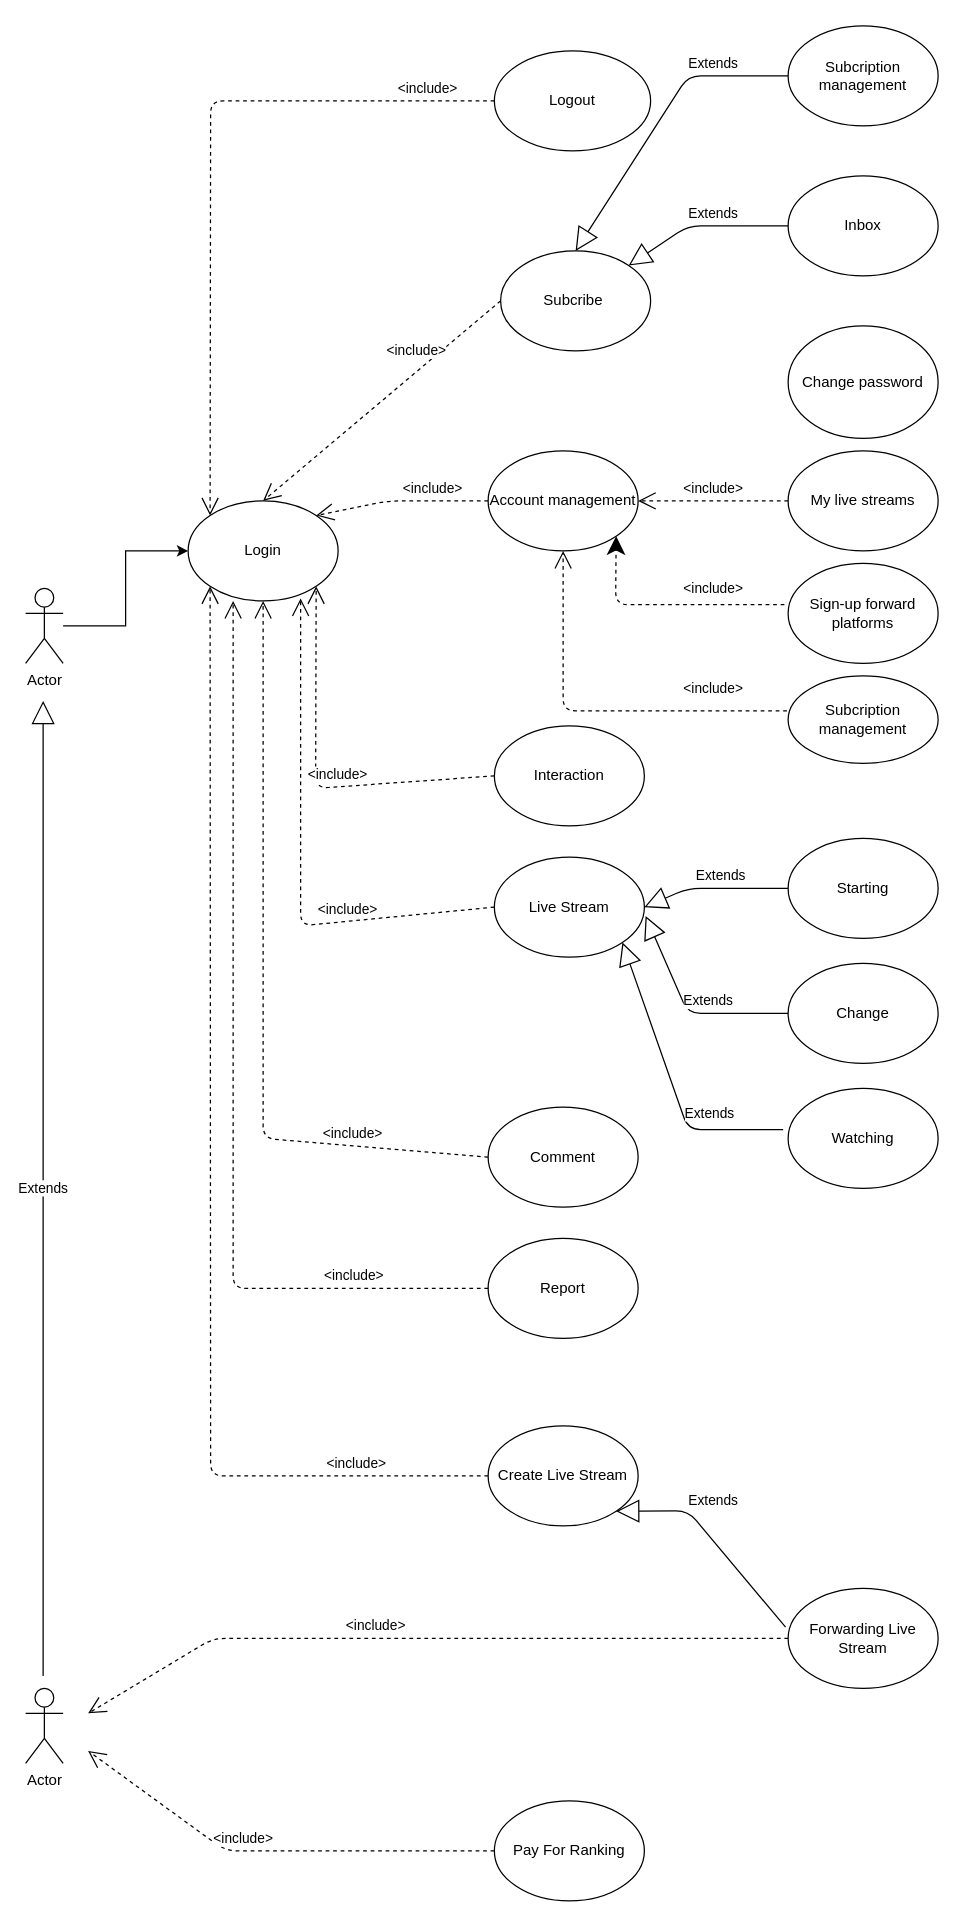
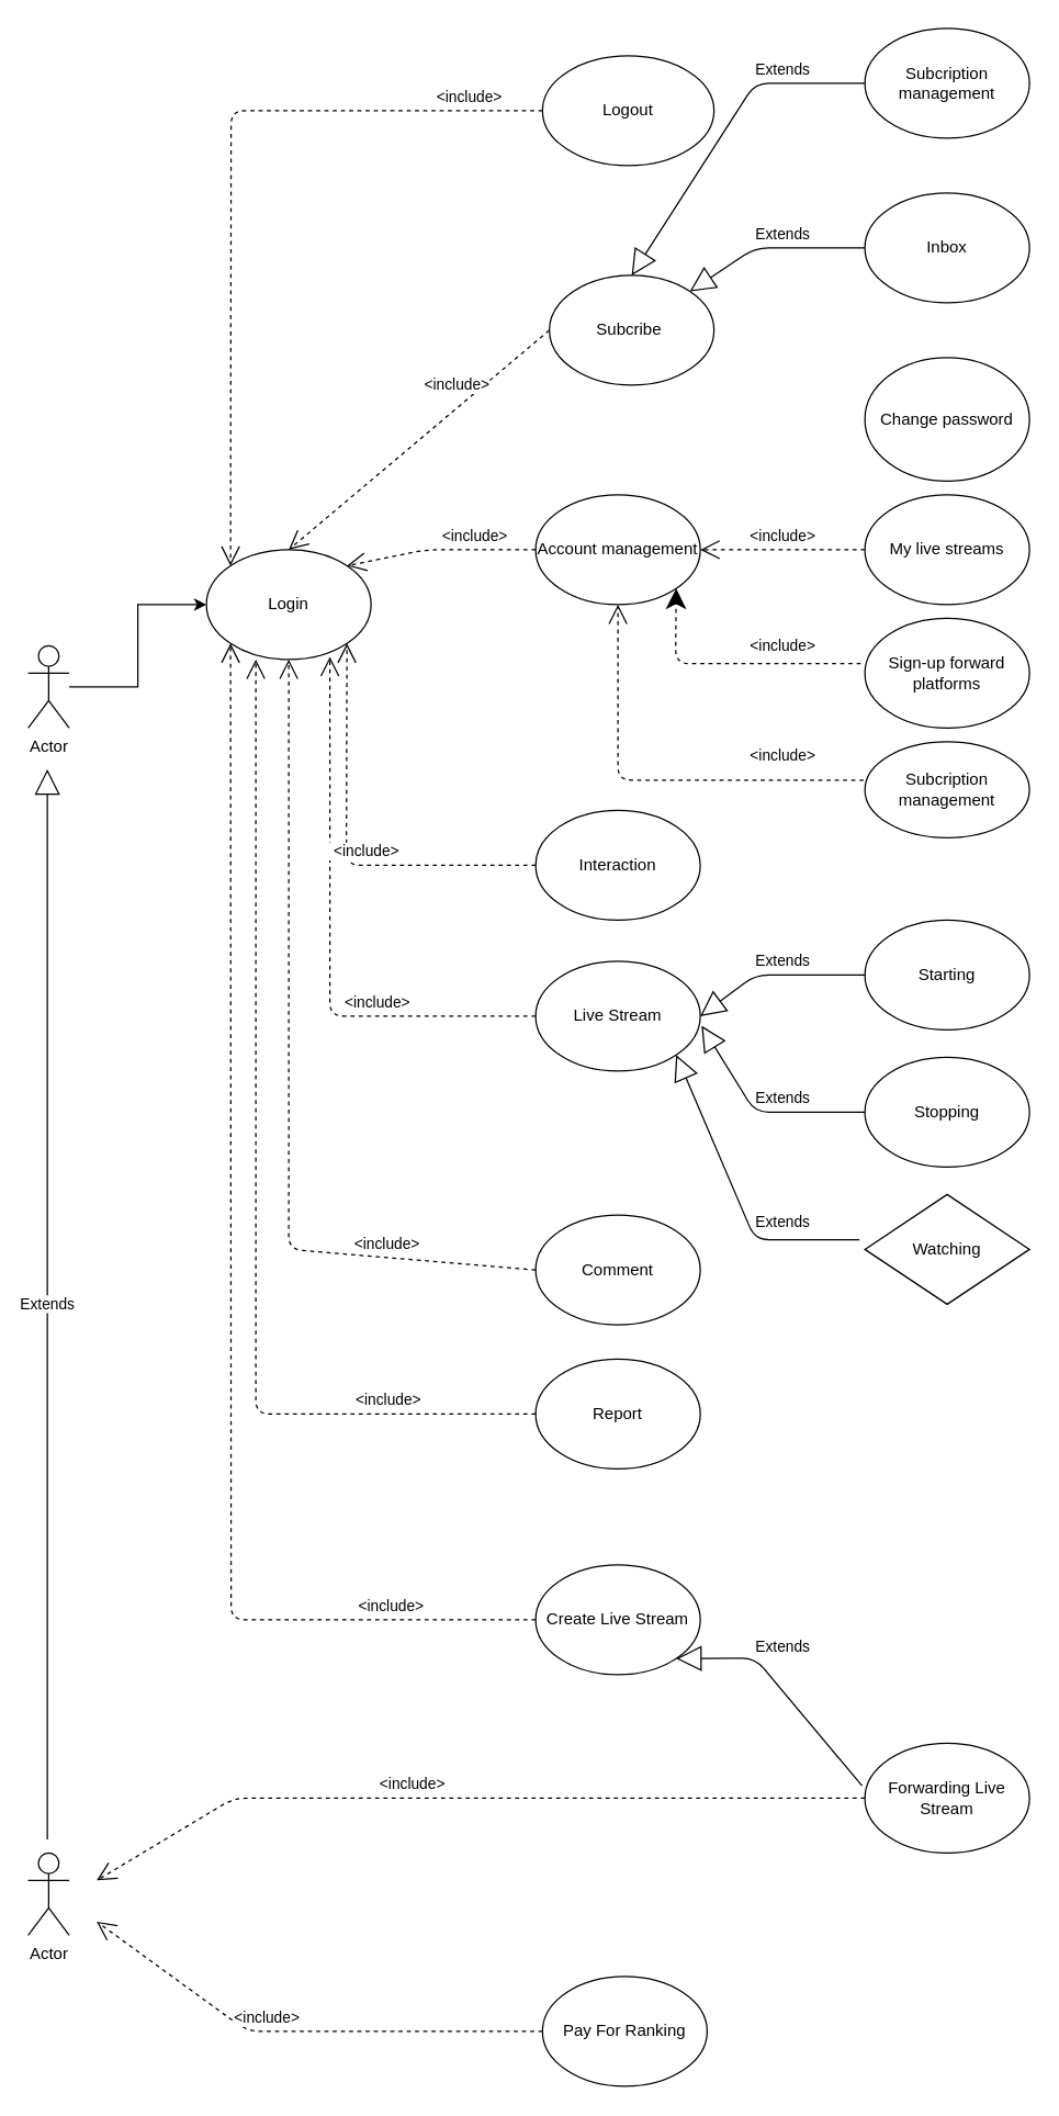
  <mxCell id="0" />
  <mxCell id="1" parent="0" />
  <mxCell id="2" value="Login" style="ellipse;whiteSpace=wrap;html=1;" vertex="1" parent="1"><mxGeometry x="150" y="400" width="120" height="80" as="geometry" /></mxCell>
  <mxCell id="3" value="Account management" style="ellipse;whiteSpace=wrap;html=1;" vertex="1" parent="1"><mxGeometry x="390" y="360" width="120" height="80" as="geometry" /></mxCell>
  <mxCell id="4" value="Subcribe&amp;nbsp;" style="ellipse;whiteSpace=wrap;html=1;" vertex="1" parent="1"><mxGeometry x="400" y="200" width="120" height="80" as="geometry" /></mxCell>
  <mxCell id="5" value="Create Live Stream" style="ellipse;whiteSpace=wrap;html=1;" vertex="1" parent="1"><mxGeometry x="390" y="1140" width="120" height="80" as="geometry" /></mxCell>
- <mxCell id="6" value="Live Stream" style="ellipse;whiteSpace=wrap;html=1;" vertex="1" parent="1"><mxGeometry x="395" y="685" width="120" height="80" as="geometry" /></mxCell>
+ <mxCell id="6" value="Live Stream" style="ellipse;whiteSpace=wrap;html=1;" vertex="1" parent="1"><mxGeometry x="390" y="700" width="120" height="80" as="geometry" /></mxCell>
  <mxCell id="7" value="Comment" style="ellipse;whiteSpace=wrap;html=1;" vertex="1" parent="1"><mxGeometry x="390" y="885" width="120" height="80" as="geometry" /></mxCell>
  <mxCell id="8" value="Report" style="ellipse;whiteSpace=wrap;html=1;" vertex="1" parent="1"><mxGeometry x="390" y="990" width="120" height="80" as="geometry" /></mxCell>
- <mxCell id="9" value="Interaction" style="ellipse;whiteSpace=wrap;html=1;" vertex="1" parent="1"><mxGeometry x="395" y="580" width="120" height="80" as="geometry" /></mxCell>
+ <mxCell id="9" value="Interaction" style="ellipse;whiteSpace=wrap;html=1;" vertex="1" parent="1"><mxGeometry x="390" y="590" width="120" height="80" as="geometry" /></mxCell>
  <mxCell id="10" value="Change password" style="ellipse;whiteSpace=wrap;html=1;" vertex="1" parent="1"><mxGeometry x="630" y="260" width="120" height="90" as="geometry" /></mxCell>
  <mxCell id="11" style="edgeStyle=orthogonalEdgeStyle;rounded=0;orthogonalLoop=1;jettySize=auto;html=1;entryX=0;entryY=0.5;entryDx=0;entryDy=0;" edge="1" parent="1" source="12" target="2"><mxGeometry relative="1" as="geometry" /></mxCell>
  <mxCell id="12" value="Actor" style="shape=umlActor;verticalLabelPosition=bottom;labelBackgroundColor=#ffffff;verticalAlign=top;html=1;" vertex="1" parent="1"><mxGeometry x="20" y="470" width="30" height="60" as="geometry" /></mxCell>
  <mxCell id="13" value="&amp;nbsp;&amp;lt;include&amp;gt;" style="endArrow=open;endSize=12;dashed=1;html=1;exitX=0;exitY=0.5;exitDx=0;exitDy=0;entryX=1;entryY=0;entryDx=0;entryDy=0;" edge="1" parent="1" source="3" target="2"><mxGeometry x="-0.338" y="-10" width="160" relative="1" as="geometry"><mxPoint x="80" y="680" as="sourcePoint" /><mxPoint x="240" y="680" as="targetPoint" /><Array as="points"><mxPoint x="310" y="400" /></Array><mxPoint as="offset" /></mxGeometry></mxCell>
  <mxCell id="14" value="&amp;nbsp;&amp;lt;include&amp;gt;" style="endArrow=open;endSize=12;dashed=1;html=1;exitX=0;exitY=0.5;exitDx=0;exitDy=0;entryX=0.5;entryY=0;entryDx=0;entryDy=0;" edge="1" parent="1" source="4" target="2"><mxGeometry x="-0.373" y="-14" width="160" relative="1" as="geometry"><mxPoint x="365" y="450" as="sourcePoint" /><mxPoint x="280" y="510" as="targetPoint" /><mxPoint as="offset" /><Array as="points" /></mxGeometry></mxCell>
  <mxCell id="15" value="&amp;nbsp;&amp;lt;include&amp;gt;" style="endArrow=open;endSize=12;dashed=1;html=1;exitX=0;exitY=0.5;exitDx=0;exitDy=0;entryX=0;entryY=1;entryDx=0;entryDy=0;" edge="1" parent="1" source="5" target="2"><mxGeometry x="-0.771" y="-10" width="160" relative="1" as="geometry"><mxPoint x="375" y="460" as="sourcePoint" /><mxPoint x="10" y="600" as="targetPoint" /><mxPoint as="offset" /><Array as="points"><mxPoint x="168" y="1180" /></Array></mxGeometry></mxCell>
  <mxCell id="16" value="&amp;nbsp;&amp;lt;include&amp;gt;" style="endArrow=open;endSize=12;dashed=1;html=1;exitX=0;exitY=0.5;exitDx=0;exitDy=0;entryX=0.75;entryY=0.975;entryDx=0;entryDy=0;entryPerimeter=0;" edge="1" parent="1" source="6" target="2"><mxGeometry x="-0.432" y="-10" width="160" relative="1" as="geometry"><mxPoint x="385" y="470" as="sourcePoint" /><mxPoint x="300" y="530" as="targetPoint" /><mxPoint as="offset" /><Array as="points"><mxPoint x="240" y="740" /></Array></mxGeometry></mxCell>
  <mxCell id="17" value="&amp;nbsp;&amp;lt;include&amp;gt;" style="endArrow=open;endSize=12;dashed=1;html=1;exitX=0;exitY=0.5;exitDx=0;exitDy=0;entryX=0.5;entryY=1;entryDx=0;entryDy=0;" edge="1" parent="1" source="7" target="2"><mxGeometry x="-0.636" y="-10" width="160" relative="1" as="geometry"><mxPoint x="395" y="480" as="sourcePoint" /><mxPoint x="310" y="540" as="targetPoint" /><mxPoint as="offset" /><Array as="points"><mxPoint x="210" y="910" /></Array></mxGeometry></mxCell>
  <mxCell id="18" value="&amp;nbsp;&amp;lt;include&amp;gt;" style="endArrow=open;endSize=12;dashed=1;html=1;exitX=0;exitY=0.5;exitDx=0;exitDy=0;entryX=0.3;entryY=1;entryDx=0;entryDy=0;entryPerimeter=0;" edge="1" parent="1" source="8" target="2"><mxGeometry x="-0.712" y="-10" width="160" relative="1" as="geometry"><mxPoint x="405" y="490" as="sourcePoint" /><mxPoint x="150" y="590" as="targetPoint" /><mxPoint as="offset" /><Array as="points"><mxPoint x="186" y="1030" /></Array></mxGeometry></mxCell>
  <mxCell id="19" value="&amp;nbsp;&amp;lt;include&amp;gt;" style="endArrow=open;endSize=12;dashed=1;html=1;exitX=0;exitY=0.5;exitDx=0;exitDy=0;entryX=1;entryY=1;entryDx=0;entryDy=0;" edge="1" parent="1" source="9" target="2"><mxGeometry x="-0.166" y="-10" width="160" relative="1" as="geometry"><mxPoint x="415" y="500" as="sourcePoint" /><mxPoint x="330" y="560" as="targetPoint" /><mxPoint as="offset" /><Array as="points"><mxPoint x="252" y="630" /></Array></mxGeometry></mxCell>
  <mxCell id="20" value="My live streams" style="ellipse;whiteSpace=wrap;html=1;" vertex="1" parent="1"><mxGeometry x="630" y="360" width="120" height="80" as="geometry" /></mxCell>
  <mxCell id="21" value="Sign-up forward platforms" style="ellipse;whiteSpace=wrap;html=1;" vertex="1" parent="1"><mxGeometry x="630" y="450" width="120" height="80" as="geometry" /></mxCell>
  <mxCell id="22" value="Subcription management" style="ellipse;whiteSpace=wrap;html=1;" vertex="1" parent="1"><mxGeometry x="630" y="540" width="120" height="70" as="geometry" /></mxCell>
  <mxCell id="23" value="Subcription management" style="ellipse;whiteSpace=wrap;html=1;" vertex="1" parent="1"><mxGeometry x="630" y="20" width="120" height="80" as="geometry" /></mxCell>
  <mxCell id="24" value="Inbox" style="ellipse;whiteSpace=wrap;html=1;" vertex="1" parent="1"><mxGeometry x="630" y="140" width="120" height="80" as="geometry" /></mxCell>
  <mxCell id="25" value="&amp;lt;include&amp;gt;" style="endArrow=open;endSize=12;dashed=1;html=1;exitX=0;exitY=0.5;exitDx=0;exitDy=0;entryX=1;entryY=0.5;entryDx=0;entryDy=0;" edge="1" parent="1" source="20" target="3"><mxGeometry y="-10" width="160" relative="1" as="geometry"><mxPoint x="640" y="315" as="sourcePoint" /><mxPoint x="502.426" y="381.716" as="targetPoint" /><Array as="points" /><mxPoint as="offset" /></mxGeometry></mxCell>
  <mxCell id="26" value="&amp;lt;include&amp;gt;" style="endArrow=classic;endSize=12;dashed=1;html=1;exitX=-0.025;exitY=0.413;exitDx=0;exitDy=0;entryX=1;entryY=1;entryDx=0;entryDy=0;exitPerimeter=0;" edge="1" parent="1" source="21" target="3"><mxGeometry x="0.567" y="-78" width="160" relative="1" as="geometry"><mxPoint x="650" y="325" as="sourcePoint" /><mxPoint x="512.426" y="391.716" as="targetPoint" /><Array as="points"><mxPoint x="492" y="483" /></Array><mxPoint as="offset" /></mxGeometry></mxCell>
  <mxCell id="27" value="&amp;lt;include&amp;gt;" style="endArrow=open;endSize=12;dashed=1;html=1;exitX=-0.008;exitY=0.4;exitDx=0;exitDy=0;entryX=0.5;entryY=1;entryDx=0;entryDy=0;exitPerimeter=0;" edge="1" parent="1" source="22" target="3"><mxGeometry x="-0.615" y="-18" width="160" relative="1" as="geometry"><mxPoint x="660" y="335" as="sourcePoint" /><mxPoint x="522.426" y="401.716" as="targetPoint" /><Array as="points"><mxPoint x="450" y="568" /></Array><mxPoint as="offset" /></mxGeometry></mxCell>
  <mxCell id="28" value="Extends" style="endArrow=block;endSize=16;endFill=0;html=1;entryX=0.5;entryY=0;entryDx=0;entryDy=0;exitX=0;exitY=0.5;exitDx=0;exitDy=0;" edge="1" parent="1" source="23" target="4"><mxGeometry x="-0.513" y="-10" width="160" relative="1" as="geometry"><mxPoint x="300" y="40" as="sourcePoint" /><mxPoint x="460" y="40" as="targetPoint" /><Array as="points"><mxPoint x="550" y="60" /></Array><mxPoint as="offset" /></mxGeometry></mxCell>
  <mxCell id="29" value="Extends" style="endArrow=block;endSize=16;endFill=0;html=1;exitX=0;exitY=0.5;exitDx=0;exitDy=0;entryX=1;entryY=0;entryDx=0;entryDy=0;" edge="1" parent="1" source="24" target="4"><mxGeometry x="-0.125" y="-10" width="160" relative="1" as="geometry"><mxPoint x="320" y="130" as="sourcePoint" /><mxPoint x="480" y="130" as="targetPoint" /><Array as="points"><mxPoint x="550" y="180" /></Array><mxPoint as="offset" /></mxGeometry></mxCell>
  <mxCell id="30" value="Starting" style="ellipse;whiteSpace=wrap;html=1;" vertex="1" parent="1"><mxGeometry x="630" y="670" width="120" height="80" as="geometry" /></mxCell>
- <mxCell id="31" value="Change" style="ellipse;whiteSpace=wrap;html=1;" vertex="1" parent="1"><mxGeometry x="630" y="770" width="120" height="80" as="geometry" /></mxCell>
+ <mxCell id="31" value="Stopping" style="ellipse;whiteSpace=wrap;html=1;" vertex="1" parent="1"><mxGeometry x="630" y="770" width="120" height="80" as="geometry" /></mxCell>
  <mxCell id="32" value="Extends" style="endArrow=block;endSize=16;endFill=0;html=1;entryX=1;entryY=0.5;entryDx=0;entryDy=0;exitX=0;exitY=0.5;exitDx=0;exitDy=0;" edge="1" parent="1" source="30" target="6"><mxGeometry x="-0.077" y="-10" width="160" relative="1" as="geometry"><mxPoint x="490" y="700" as="sourcePoint" /><mxPoint x="650" y="700" as="targetPoint" /><Array as="points"><mxPoint x="550" y="710" /></Array><mxPoint as="offset" /></mxGeometry></mxCell>
  <mxCell id="33" value="Extends" style="endArrow=block;endSize=16;endFill=0;html=1;entryX=1.008;entryY=0.588;entryDx=0;entryDy=0;entryPerimeter=0;exitX=0;exitY=0.5;exitDx=0;exitDy=0;" edge="1" parent="1" source="31" target="6"><mxGeometry x="-0.221" y="-10" width="160" relative="1" as="geometry"><mxPoint x="420" y="820" as="sourcePoint" /><mxPoint x="580" y="820" as="targetPoint" /><Array as="points"><mxPoint x="550" y="810" /></Array><mxPoint as="offset" /></mxGeometry></mxCell>
  <mxCell id="34" value="Forwarding Live Stream" style="ellipse;whiteSpace=wrap;html=1;" vertex="1" parent="1"><mxGeometry x="630" y="1270" width="120" height="80" as="geometry" /></mxCell>
  <mxCell id="35" value="Extends" style="endArrow=block;endSize=16;endFill=0;html=1;entryX=1;entryY=1;entryDx=0;entryDy=0;exitX=-0.017;exitY=0.388;exitDx=0;exitDy=0;exitPerimeter=0;" edge="1" parent="1" source="34" target="5"><mxGeometry x="0.281" y="-20" width="160" relative="1" as="geometry"><mxPoint x="390" y="1280" as="sourcePoint" /><mxPoint x="550" y="1280" as="targetPoint" /><Array as="points"><mxPoint x="550" y="1208" /></Array><mxPoint x="1" as="offset" /></mxGeometry></mxCell>
  <mxCell id="36" value="Logout" style="ellipse;whiteSpace=wrap;html=1;" vertex="1" parent="1"><mxGeometry x="395" y="40" width="125" height="80" as="geometry" /></mxCell>
  <mxCell id="37" value="&amp;nbsp;&amp;lt;include&amp;gt;" style="endArrow=open;endSize=12;dashed=1;html=1;exitX=0;exitY=0.5;exitDx=0;exitDy=0;entryX=0;entryY=0;entryDx=0;entryDy=0;" edge="1" parent="1" source="36" target="2"><mxGeometry x="-0.804" y="-10" width="160" relative="1" as="geometry"><mxPoint x="410" y="250" as="sourcePoint" /><mxPoint x="220" y="470" as="targetPoint" /><mxPoint as="offset" /><Array as="points"><mxPoint x="168" y="80" /></Array></mxGeometry></mxCell>
  <mxCell id="38" value="Actor" style="shape=umlActor;verticalLabelPosition=bottom;labelBackgroundColor=#ffffff;verticalAlign=top;html=1;" vertex="1" parent="1"><mxGeometry x="20" y="1350" width="30" height="60" as="geometry" /></mxCell>
  <mxCell id="39" value="Extends" style="endArrow=block;endSize=16;endFill=0;html=1;" edge="1" parent="1"><mxGeometry width="160" relative="1" as="geometry"><mxPoint x="34" y="1340" as="sourcePoint" /><mxPoint x="34" y="560" as="targetPoint" /></mxGeometry></mxCell>
  <mxCell id="40" value="Pay For Ranking" style="ellipse;whiteSpace=wrap;html=1;" vertex="1" parent="1"><mxGeometry x="395" y="1440" width="120" height="80" as="geometry" /></mxCell>
  <mxCell id="41" value="&amp;lt;include&amp;gt;" style="endArrow=open;endSize=12;dashed=1;html=1;exitX=0;exitY=0.5;exitDx=0;exitDy=0;" edge="1" parent="1" source="34"><mxGeometry x="0.144" y="-10" width="160" relative="1" as="geometry"><mxPoint x="240" y="1370" as="sourcePoint" /><mxPoint x="70" y="1370" as="targetPoint" /><Array as="points"><mxPoint x="170" y="1310" /></Array><mxPoint as="offset" /></mxGeometry></mxCell>
  <mxCell id="42" value="&amp;lt;include&amp;gt;" style="endArrow=open;endSize=12;dashed=1;html=1;exitX=0;exitY=0.5;exitDx=0;exitDy=0;" edge="1" parent="1" source="40"><mxGeometry x="0.144" y="-10" width="160" relative="1" as="geometry"><mxPoint x="640" y="1320" as="sourcePoint" /><mxPoint x="70" y="1400" as="targetPoint" /><Array as="points"><mxPoint x="180" y="1480" /></Array><mxPoint as="offset" /></mxGeometry></mxCell>
- <mxCell id="43" value="Watching" style="ellipse;whiteSpace=wrap;html=1;" vertex="1" parent="1"><mxGeometry x="630" y="870" width="120" height="80" as="geometry" /></mxCell>
+ <mxCell id="43" value="Watching" style="rhombus;whiteSpace=wrap;html=1;" vertex="1" parent="1"><mxGeometry x="630" y="870" width="120" height="80" as="geometry" /></mxCell>
  <mxCell id="44" value="Extends" style="endArrow=block;endSize=16;endFill=0;html=1;exitX=-0.033;exitY=0.413;exitDx=0;exitDy=0;exitPerimeter=0;entryX=1;entryY=1;entryDx=0;entryDy=0;" edge="1" parent="1" source="43" target="6"><mxGeometry x="-0.496" y="-13" width="160" relative="1" as="geometry"><mxPoint x="260" y="840" as="sourcePoint" /><mxPoint x="510" y="780" as="targetPoint" /><Array as="points"><mxPoint x="550" y="903" /></Array><mxPoint as="offset" /></mxGeometry></mxCell>
